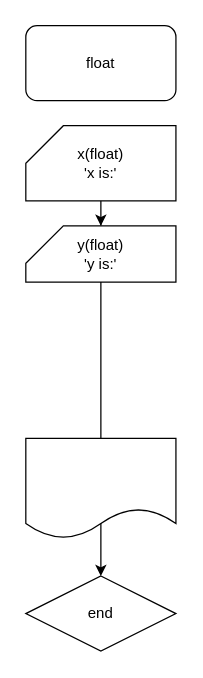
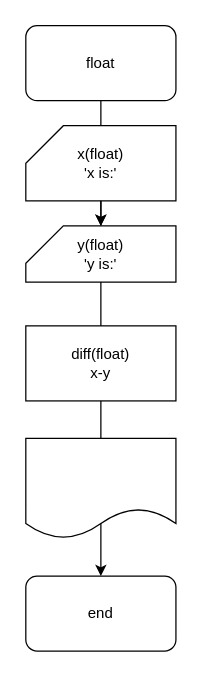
  <mxCell id="0" />
  <mxCell id="1" parent="0" />
- <mxCell id="2" value="end" style="rhombus;whiteSpace=wrap;html=1;" parent="1" vertex="1"><mxGeometry x="20" y="460" width="120" height="60" as="geometry" /></mxCell>
+ <mxCell id="2" value="end" style="rounded=1;whiteSpace=wrap;html=1;" parent="1" vertex="1"><mxGeometry x="20" y="460" width="120" height="60" as="geometry" /></mxCell>
  <mxCell id="3" value="" style="edgeStyle=orthogonalEdgeStyle;rounded=0;orthogonalLoop=1;jettySize=auto;html=1;" parent="1" source="8" target="2" edge="1"><mxGeometry relative="1" as="geometry" /></mxCell>
+ <mxCell id="4" value="" style="edgeStyle=orthogonalEdgeStyle;rounded=0;orthogonalLoop=1;jettySize=auto;html=1;" edge="1" parent="1" source="5" target="8"><mxGeometry relative="1" as="geometry" /></mxCell>
  <mxCell id="5" value="float" style="rounded=1;whiteSpace=wrap;html=1;" parent="1" vertex="1"><mxGeometry x="20" width="120" height="60" as="geometry" y="20" /></mxCell>
  <mxCell id="6" value="" style="edgeStyle=orthogonalEdgeStyle;rounded=0;orthogonalLoop=1;jettySize=auto;html=1;" edge="1" parent="1" source="7" target="8"><mxGeometry relative="1" as="geometry" /></mxCell>
  <mxCell id="7" value="x(float)&lt;br&gt;'x is:'" style="shape=card;whiteSpace=wrap;html=1;" vertex="1" parent="1"><mxGeometry x="20" y="100" width="120" height="60" as="geometry" /></mxCell>
  <mxCell id="8" value="y(float)&lt;br&gt;'y is:'" style="shape=card;whiteSpace=wrap;html=1;" vertex="1" parent="1"><mxGeometry x="20" y="180" width="120" height="45" as="geometry" /></mxCell>
+ <mxCell id="9" value="diff(float)&lt;br&gt;x-y" style="rounded=0;whiteSpace=wrap;html=1;" vertex="1" parent="1"><mxGeometry x="20" y="260" width="120" height="60" as="geometry" /></mxCell>
  <mxCell id="10" value="" style="shape=document;whiteSpace=wrap;html=1;boundedLbl=1;" vertex="1" parent="1"><mxGeometry x="20" y="350" width="120" height="80" as="geometry" /></mxCell>
